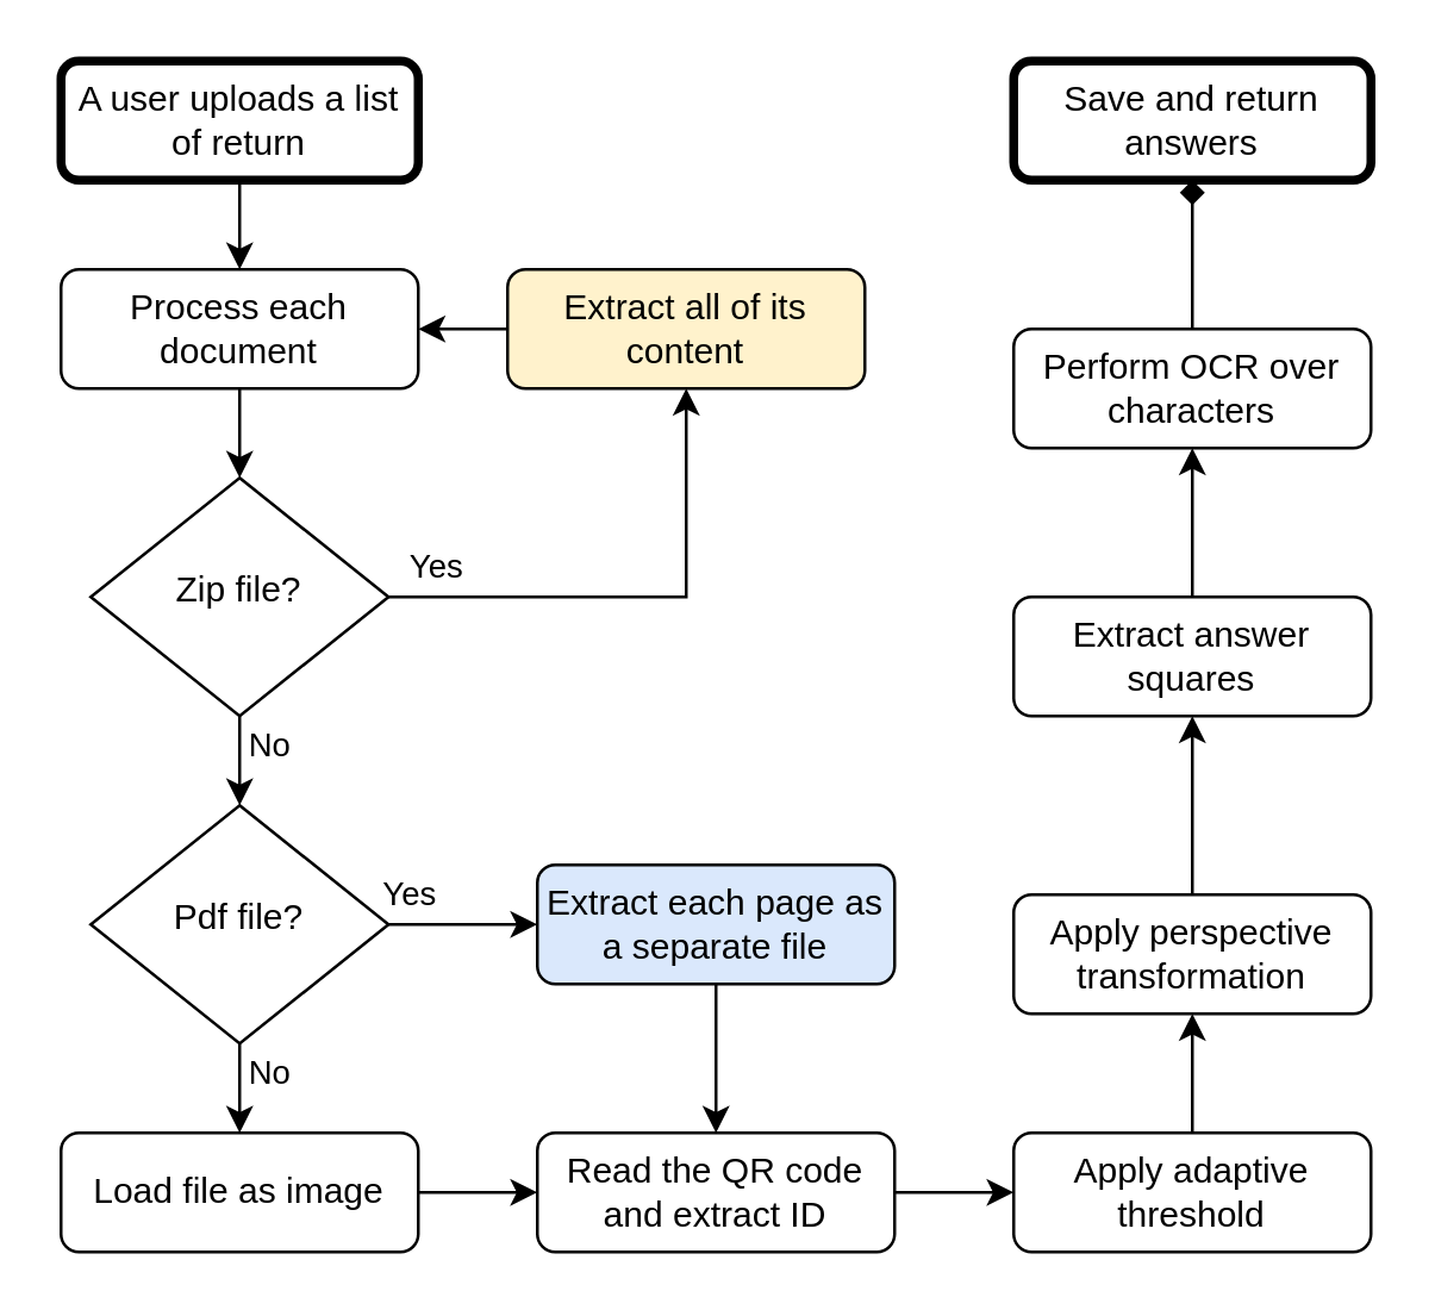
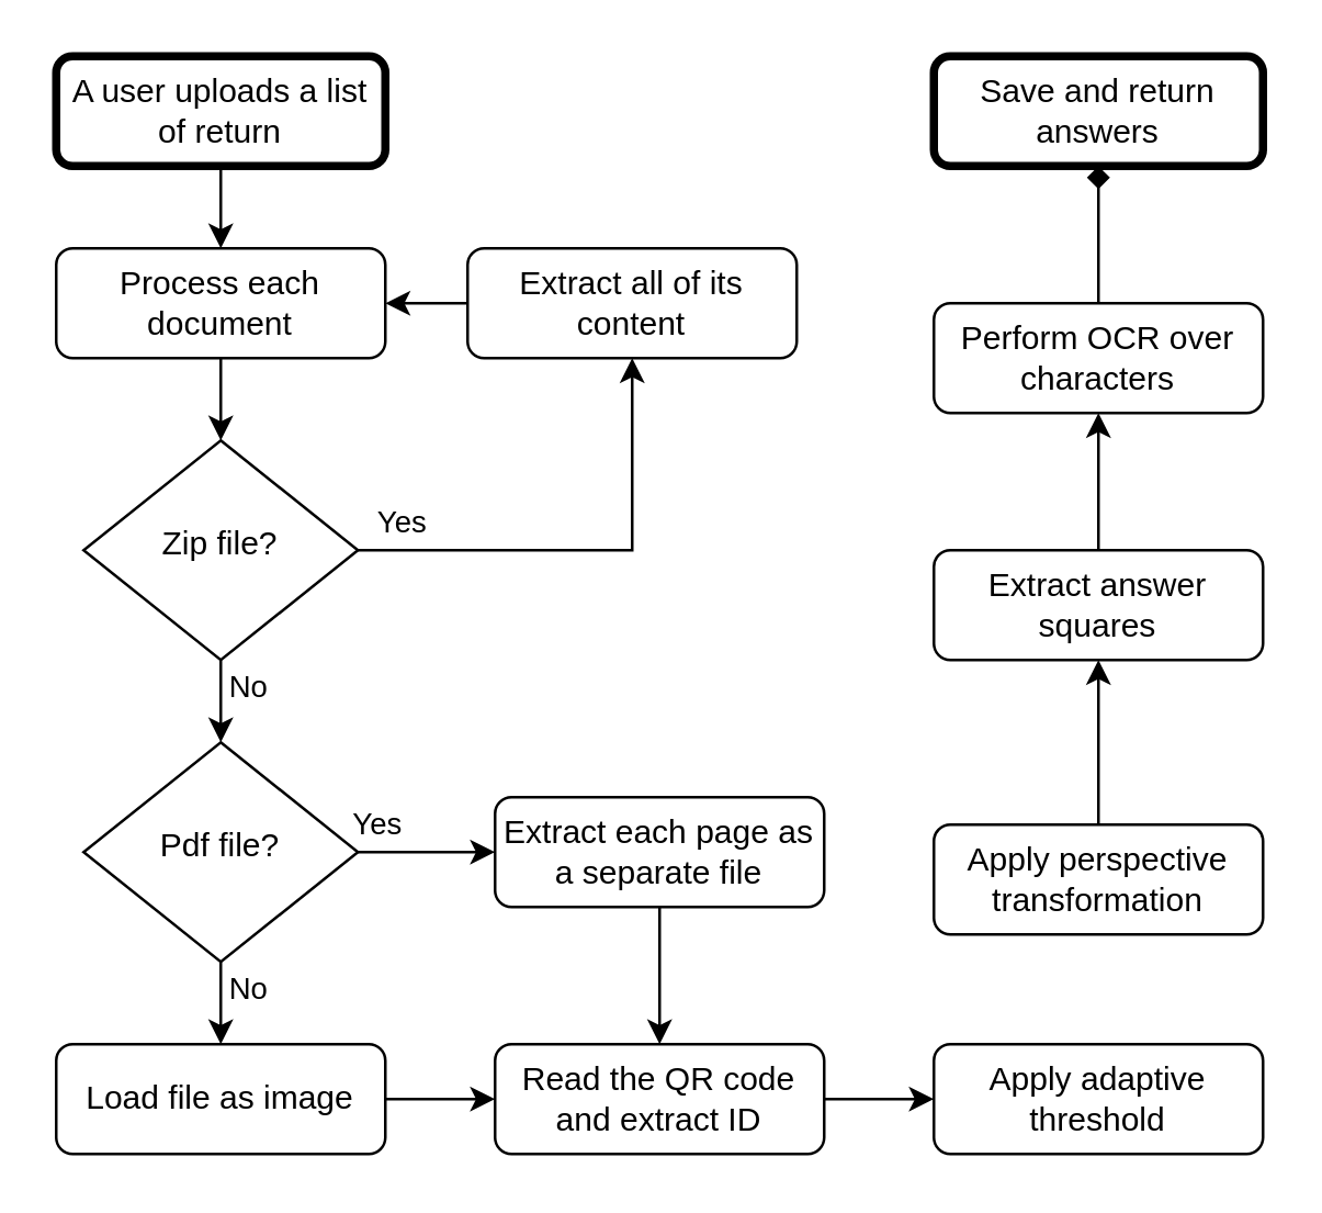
  <mxCell id="0" />
  <mxCell id="1" parent="0" />
  <mxCell id="2" style="edgeStyle=orthogonalEdgeStyle;rounded=0;orthogonalLoop=1;jettySize=auto;html=1;exitX=0.5;exitY=1;exitDx=0;exitDy=0;entryX=0.5;entryY=0;entryDx=0;entryDy=0;" parent="1" source="3" target="12" edge="1"><mxGeometry relative="1" as="geometry" /></mxCell>
  <mxCell id="3" value="A user uploads a list of return" style="rounded=1;whiteSpace=wrap;html=1;fontSize=12;glass=0;strokeWidth=3;shadow=0;" parent="1" vertex="1"><mxGeometry x="20" y="20" width="120" height="40" as="geometry" /></mxCell>
  <mxCell id="4" value="No" style="edgeStyle=orthogonalEdgeStyle;rounded=0;orthogonalLoop=1;jettySize=auto;html=1;exitX=0.5;exitY=1;exitDx=0;exitDy=0;entryX=0.5;entryY=0;entryDx=0;entryDy=0;" parent="1" source="6" target="15" edge="1"><mxGeometry x="-0.333" y="10" relative="1" as="geometry"><mxPoint as="offset" /></mxGeometry></mxCell>
  <mxCell id="5" value="Yes" style="edgeStyle=orthogonalEdgeStyle;rounded=0;orthogonalLoop=1;jettySize=auto;html=1;exitX=1;exitY=0.5;exitDx=0;exitDy=0;entryX=0.5;entryY=1;entryDx=0;entryDy=0;" parent="1" source="6" target="10" edge="1"><mxGeometry x="-0.813" y="10" relative="1" as="geometry"><mxPoint as="offset" /></mxGeometry></mxCell>
  <mxCell id="6" value="Zip file?" style="rhombus;whiteSpace=wrap;html=1;shadow=0;fontFamily=Helvetica;fontSize=12;align=center;strokeWidth=1;spacing=6;spacingTop=-4;" parent="1" vertex="1"><mxGeometry x="30" y="160" width="100" height="80" as="geometry" /></mxCell>
  <mxCell id="7" style="edgeStyle=orthogonalEdgeStyle;rounded=0;orthogonalLoop=1;jettySize=auto;html=1;exitX=0.5;exitY=1;exitDx=0;exitDy=0;entryX=0.5;entryY=0;entryDx=0;entryDy=0;" parent="1" source="8" target="19" edge="1"><mxGeometry relative="1" as="geometry" /></mxCell>
- <mxCell id="8" value="Extract each page as a separate file" style="rounded=1;whiteSpace=wrap;html=1;fontSize=12;glass=0;strokeWidth=1;shadow=0;fillColor=#dae8fc;" parent="1" vertex="1"><mxGeometry x="180" y="290" width="120" height="40" as="geometry" /></mxCell>
+ <mxCell id="8" value="Extract each page as a separate file" style="rounded=1;whiteSpace=wrap;html=1;fontSize=12;glass=0;strokeWidth=1;shadow=0;" parent="1" vertex="1"><mxGeometry x="180" y="290" width="120" height="40" as="geometry" /></mxCell>
  <mxCell id="9" style="edgeStyle=orthogonalEdgeStyle;rounded=0;orthogonalLoop=1;jettySize=auto;html=1;exitX=0;exitY=0.5;exitDx=0;exitDy=0;" parent="1" source="10" target="12" edge="1"><mxGeometry relative="1" as="geometry" /></mxCell>
- <mxCell id="10" value="Extract all of its content" style="rounded=1;whiteSpace=wrap;html=1;fontSize=12;glass=0;strokeWidth=1;shadow=0;fillColor=#fff2cc;" parent="1" vertex="1"><mxGeometry x="170" y="90" width="120" height="40" as="geometry" /></mxCell>
+ <mxCell id="10" value="Extract all of its content" style="rounded=1;whiteSpace=wrap;html=1;fontSize=12;glass=0;strokeWidth=1;shadow=0;" parent="1" vertex="1"><mxGeometry x="170" y="90" width="120" height="40" as="geometry" /></mxCell>
  <mxCell id="11" style="edgeStyle=orthogonalEdgeStyle;rounded=0;orthogonalLoop=1;jettySize=auto;html=1;exitX=0.5;exitY=1;exitDx=0;exitDy=0;" parent="1" source="12" target="6" edge="1"><mxGeometry relative="1" as="geometry" /></mxCell>
  <mxCell id="12" value="Process each document" style="rounded=1;whiteSpace=wrap;html=1;fontSize=12;glass=0;strokeWidth=1;shadow=0;" parent="1" vertex="1"><mxGeometry x="20" y="90" width="120" height="40" as="geometry" /></mxCell>
  <mxCell id="13" value="Yes" style="edgeStyle=orthogonalEdgeStyle;rounded=0;orthogonalLoop=1;jettySize=auto;html=1;exitX=1;exitY=0.5;exitDx=0;exitDy=0;entryX=0;entryY=0.5;entryDx=0;entryDy=0;" parent="1" source="15" target="8" edge="1"><mxGeometry x="-0.714" y="10" relative="1" as="geometry"><mxPoint as="offset" /></mxGeometry></mxCell>
  <mxCell id="14" value="No" style="edgeStyle=orthogonalEdgeStyle;rounded=0;orthogonalLoop=1;jettySize=auto;html=1;exitX=0.5;exitY=1;exitDx=0;exitDy=0;entryX=0.5;entryY=0;entryDx=0;entryDy=0;" parent="1" source="15" target="17" edge="1"><mxGeometry x="-0.333" y="10" relative="1" as="geometry"><mxPoint as="offset" /></mxGeometry></mxCell>
  <mxCell id="15" value="Pdf file?" style="rhombus;whiteSpace=wrap;html=1;shadow=0;fontFamily=Helvetica;fontSize=12;align=center;strokeWidth=1;spacing=6;spacingTop=-4;" parent="1" vertex="1"><mxGeometry x="30" y="270" width="100" height="80" as="geometry" /></mxCell>
  <mxCell id="16" style="edgeStyle=orthogonalEdgeStyle;rounded=0;orthogonalLoop=1;jettySize=auto;html=1;exitX=1;exitY=0.5;exitDx=0;exitDy=0;entryX=0;entryY=0.5;entryDx=0;entryDy=0;" parent="1" source="17" target="19" edge="1"><mxGeometry relative="1" as="geometry" /></mxCell>
  <mxCell id="17" value="Load file as image" style="rounded=1;whiteSpace=wrap;html=1;fontSize=12;glass=0;strokeWidth=1;shadow=0;" parent="1" vertex="1"><mxGeometry x="20" y="380" width="120" height="40" as="geometry" /></mxCell>
  <mxCell id="18" style="edgeStyle=orthogonalEdgeStyle;rounded=0;orthogonalLoop=1;jettySize=auto;html=1;exitX=1;exitY=0.5;exitDx=0;exitDy=0;entryX=0;entryY=0.5;entryDx=0;entryDy=0;" parent="1" source="19" target="21" edge="1"><mxGeometry relative="1" as="geometry" /></mxCell>
  <mxCell id="19" value="Read the QR code and extract ID" style="rounded=1;whiteSpace=wrap;html=1;fontSize=12;glass=0;strokeWidth=1;shadow=0;" parent="1" vertex="1"><mxGeometry x="180" y="380" width="120" height="40" as="geometry" /></mxCell>
- <mxCell id="20" style="edgeStyle=orthogonalEdgeStyle;rounded=0;orthogonalLoop=1;jettySize=auto;html=1;exitX=0.5;exitY=0;exitDx=0;exitDy=0;entryX=0.5;entryY=1;entryDx=0;entryDy=0;" parent="1" source="21" target="23" edge="1"><mxGeometry relative="1" as="geometry" /></mxCell>
  <mxCell id="21" value="Apply adaptive threshold" style="rounded=1;whiteSpace=wrap;html=1;fontSize=12;glass=0;strokeWidth=1;shadow=0;" parent="1" vertex="1"><mxGeometry x="340" y="380" width="120" height="40" as="geometry" /></mxCell>
  <mxCell id="22" style="edgeStyle=orthogonalEdgeStyle;rounded=0;orthogonalLoop=1;jettySize=auto;html=1;exitX=0.5;exitY=0;exitDx=0;exitDy=0;entryX=0.5;entryY=1;entryDx=0;entryDy=0;" parent="1" source="23" target="25" edge="1"><mxGeometry relative="1" as="geometry" /></mxCell>
  <mxCell id="23" value="Apply perspective transformation" style="rounded=1;whiteSpace=wrap;html=1;fontSize=12;glass=0;strokeWidth=1;shadow=0;" parent="1" vertex="1"><mxGeometry x="340" y="300" width="120" height="40" as="geometry" /></mxCell>
  <mxCell id="24" style="edgeStyle=orthogonalEdgeStyle;rounded=0;orthogonalLoop=1;jettySize=auto;html=1;exitX=0.5;exitY=0;exitDx=0;exitDy=0;entryX=0.5;entryY=1;entryDx=0;entryDy=0;" parent="1" source="25" target="27" edge="1"><mxGeometry relative="1" as="geometry" /></mxCell>
  <mxCell id="25" value="Extract answer squares" style="rounded=1;whiteSpace=wrap;html=1;fontSize=12;glass=0;strokeWidth=1;shadow=0;" parent="1" vertex="1"><mxGeometry x="340" y="200" width="120" height="40" as="geometry" /></mxCell>
  <mxCell id="26" style="edgeStyle=orthogonalEdgeStyle;rounded=0;orthogonalLoop=1;jettySize=auto;html=1;exitX=0.5;exitY=0;exitDx=0;exitDy=0;entryX=0.5;entryY=1;entryDx=0;entryDy=0;endArrow=diamond;" parent="1" source="27" target="28" edge="1"><mxGeometry relative="1" as="geometry" /></mxCell>
  <mxCell id="27" value="Perform OCR over characters" style="rounded=1;whiteSpace=wrap;html=1;fontSize=12;glass=0;strokeWidth=1;shadow=0;" parent="1" vertex="1"><mxGeometry x="340" y="110" width="120" height="40" as="geometry" /></mxCell>
  <mxCell id="28" value="Save and return answers" style="rounded=1;whiteSpace=wrap;html=1;fontSize=12;glass=0;strokeWidth=3;shadow=0;" parent="1" vertex="1"><mxGeometry x="340" y="20" width="120" height="40" as="geometry" /></mxCell>
